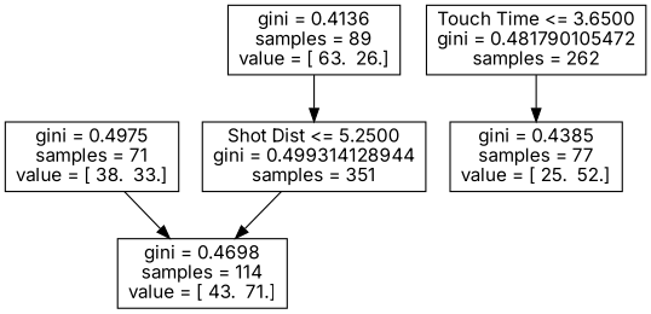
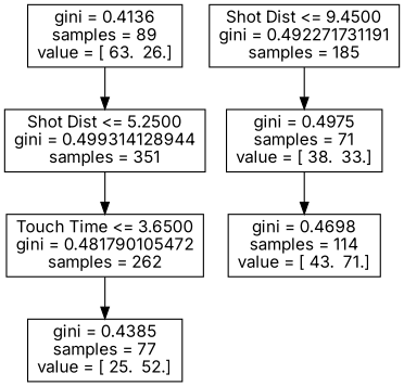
  digraph {
    fontname=Inter
    node [fontname=Inter shape=box]
    edge [fontname=Inter]
    n1 [label="Shot Dist <= 5.2500\ngini = 0.499314128944\nsamples = 351"]
    n2 [label="Touch Time <= 3.6500\ngini = 0.481790105472\nsamples = 262"]
    n3 [label="gini = 0.4136\nsamples = 89\nvalue = [ 63.  26.]"]
    n4 [label="gini = 0.4385\nsamples = 77\nvalue = [ 25.  52.]"]
+   n5 [label="Shot Dist <= 9.4500\ngini = 0.492271731191\nsamples = 185"]
    n6 [label="gini = 0.4975\nsamples = 71\nvalue = [ 38.  33.]"]
    n7 [label="gini = 0.4698\nsamples = 114\nvalue = [ 43.  71.]"]
-   n1 -> n7
+   n1 -> n2
    n2 -> n4
    n3 -> n1
+   n5 -> n6
    n6 -> n7
  }
